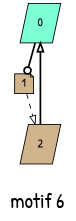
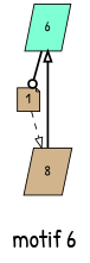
  digraph {
    fontname="Patrick Hand"
    fontsize=24
    label="\nmotif 6\n"
    splines=false
    node [fillcolor=tan fontname="Patrick Hand" shape=parallelogram style=filled]
    edge [arrowhead=onormal fontname="Patrick Hand" style=bold]
-   0 [fillcolor=aquamarine height=0.3 width=0.3]
+   0 [fillcolor=aquamarine height=0.3 width=0.3 label=6]
    1 [height=0.3 shape=note width=0.3]
-   2 [height=0.3 width=0.3]
+   2 [height=0.3 width=0.3 label=8]
    0 -> 1 [arrowhead=odot]
    1 -> 2 [style=dashed]
    2 -> 0
  }
